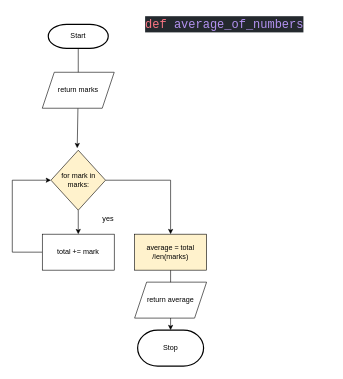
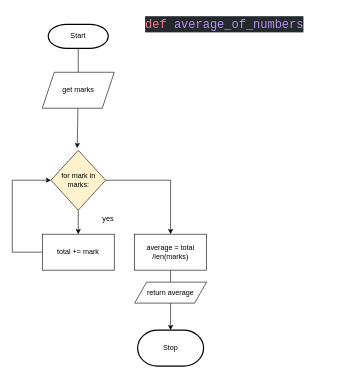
  <mxCell id="0" />
  <mxCell id="1" parent="0" />
  <mxCell id="2" style="edgeStyle=none;html=1;" parent="1" source="3" edge="1"><mxGeometry relative="1" as="geometry"><mxPoint x="130" y="150" as="targetPoint" /></mxGeometry></mxCell>
  <mxCell id="3" value="Start" style="strokeWidth=2;html=1;shape=mxgraph.flowchart.terminator;whiteSpace=wrap;" parent="1" vertex="1"><mxGeometry x="80" y="40" width="100" height="40" as="geometry" /></mxCell>
  <mxCell id="4" style="edgeStyle=none;html=1;entryX=0.569;entryY=-0.057;entryDx=0;entryDy=0;entryPerimeter=0;" parent="1" source="5" edge="1"><mxGeometry relative="1" as="geometry"><mxPoint x="128.28" y="246.58" as="targetPoint" /></mxGeometry></mxCell>
- <mxCell id="5" value="return marks" style="shape=parallelogram;perimeter=parallelogramPerimeter;whiteSpace=wrap;html=1;fixedSize=1;" parent="1" vertex="1"><mxGeometry x="70" y="120" width="120" height="60" as="geometry" /></mxCell>
+ <mxCell id="5" value="get marks" style="shape=parallelogram;perimeter=parallelogramPerimeter;whiteSpace=wrap;html=1;fixedSize=1;" parent="1" vertex="1"><mxGeometry x="70" y="120" width="120" height="60" as="geometry" /></mxCell>
  <mxCell id="6" value="&lt;div style=&quot;color: rgb(225 , 228 , 232) ; background-color: rgb(36 , 41 , 46) ; font-family: &amp;#34;comic mono&amp;#34; , &amp;#34;consolas&amp;#34; , &amp;#34;courier new&amp;#34; , monospace , &amp;#34;consolas&amp;#34; , &amp;#34;courier new&amp;#34; , monospace ; font-weight: normal ; font-size: 20px ; line-height: 27px&quot;&gt;&lt;div&gt;&lt;span style=&quot;color: #f97583&quot;&gt;def&lt;/span&gt;&lt;span style=&quot;color: #e1e4e8&quot;&gt; &lt;/span&gt;&lt;span style=&quot;color: #b392f0&quot;&gt;average_of_numbers&lt;/span&gt;&lt;/div&gt;&lt;/div&gt;" style="text;whiteSpace=wrap;html=1;" parent="1" vertex="1"><mxGeometry x="240" y="20" width="310" height="40" as="geometry" /></mxCell>
  <mxCell id="7" value="Stop" style="strokeWidth=2;html=1;shape=mxgraph.flowchart.terminator;whiteSpace=wrap;" parent="1" vertex="1"><mxGeometry x="229" y="550" width="110" height="60" as="geometry" /></mxCell>
  <mxCell id="8" style="edgeStyle=none;html=1;entryX=0.5;entryY=0;entryDx=0;entryDy=0;" edge="1" parent="1" source="10" target="12"><mxGeometry relative="1" as="geometry" /></mxCell>
  <mxCell id="9" style="edgeStyle=orthogonalEdgeStyle;rounded=0;html=1;" edge="1" parent="1" source="10" target="15"><mxGeometry relative="1" as="geometry" /></mxCell>
  <mxCell id="10" value="for mark in marks:" style="rhombus;whiteSpace=wrap;html=1;fillColor=#fff2cc;" vertex="1" parent="1"><mxGeometry x="84.5" y="250" width="91" height="100" as="geometry" /></mxCell>
  <mxCell id="11" style="edgeStyle=orthogonalEdgeStyle;html=1;entryX=0;entryY=0.5;entryDx=0;entryDy=0;rounded=0;" edge="1" parent="1" source="12" target="10"><mxGeometry relative="1" as="geometry"><Array as="points"><mxPoint x="20" y="420" /><mxPoint x="20" y="300" /></Array></mxGeometry></mxCell>
  <mxCell id="12" value="total += mark" style="rounded=0;whiteSpace=wrap;html=1;" vertex="1" parent="1"><mxGeometry x="70" y="390" width="120" height="60" as="geometry" /></mxCell>
  <mxCell id="13" value="yes" style="text;html=1;strokeColor=none;fillColor=none;align=center;verticalAlign=middle;whiteSpace=wrap;rounded=0;" vertex="1" parent="1"><mxGeometry x="150" y="350" width="60" height="30" as="geometry" /></mxCell>
  <mxCell id="14" style="edgeStyle=orthogonalEdgeStyle;rounded=0;html=1;entryX=0.5;entryY=0;entryDx=0;entryDy=0;entryPerimeter=0;" edge="1" parent="1" source="15" target="7"><mxGeometry relative="1" as="geometry" /></mxCell>
- <mxCell id="15" value="average = total /len(marks)" style="rounded=0;whiteSpace=wrap;html=1;fillColor=#fff2cc;" vertex="1" parent="1"><mxGeometry x="224" y="390" width="120" height="60" as="geometry" /></mxCell>
- <mxCell id="16" value="return average" style="shape=parallelogram;perimeter=parallelogramPerimeter;whiteSpace=wrap;html=1;fixedSize=1;" vertex="1" parent="1"><mxGeometry x="224" y="470" width="120" height="60" as="geometry" /></mxCell>
+ <mxCell id="15" value="average = total /len(marks)" style="rounded=0;whiteSpace=wrap;html=1;" vertex="1" parent="1"><mxGeometry x="224" y="390" width="120" height="60" as="geometry" /></mxCell>
+ <mxCell id="16" value="return average" style="shape=parallelogram;perimeter=parallelogramPerimeter;whiteSpace=wrap;html=1;fixedSize=1;" vertex="1" parent="1"><mxGeometry x="224" y="470" width="120" height="35" as="geometry" /></mxCell>
